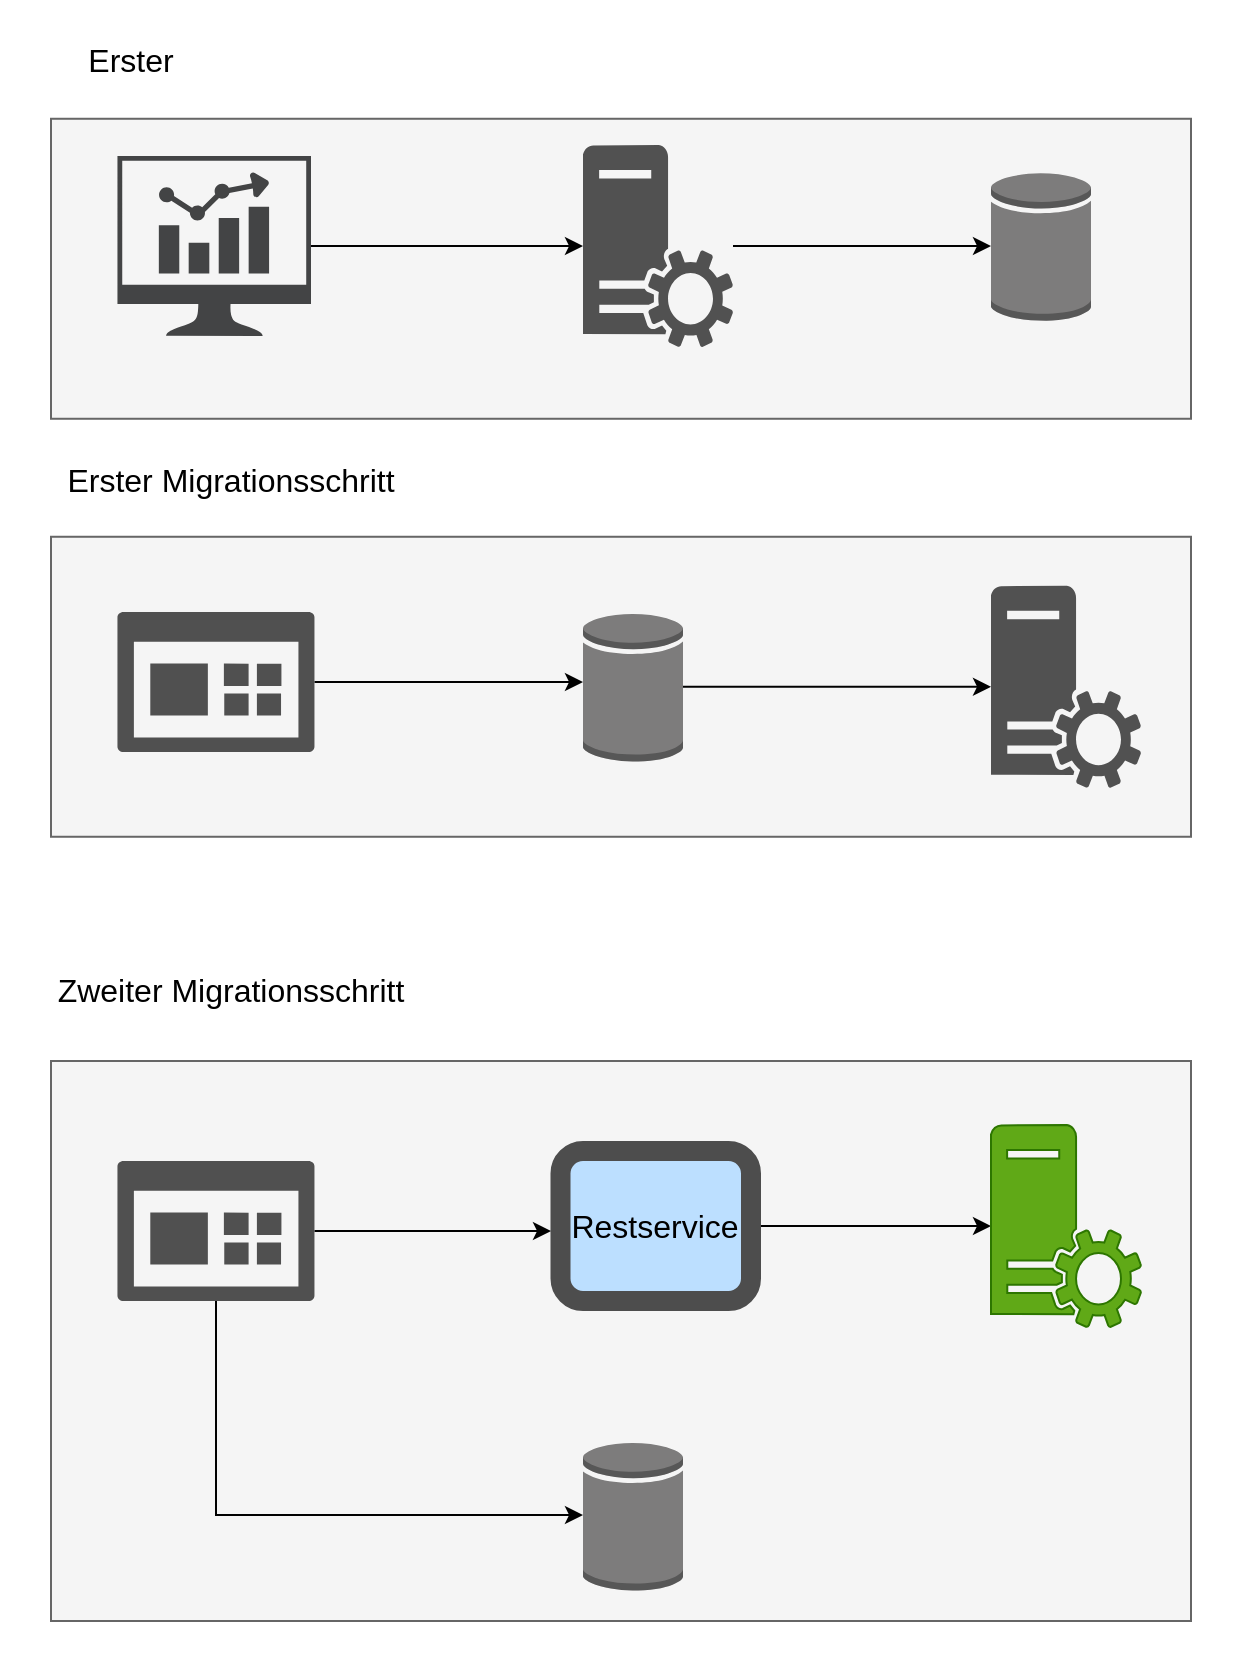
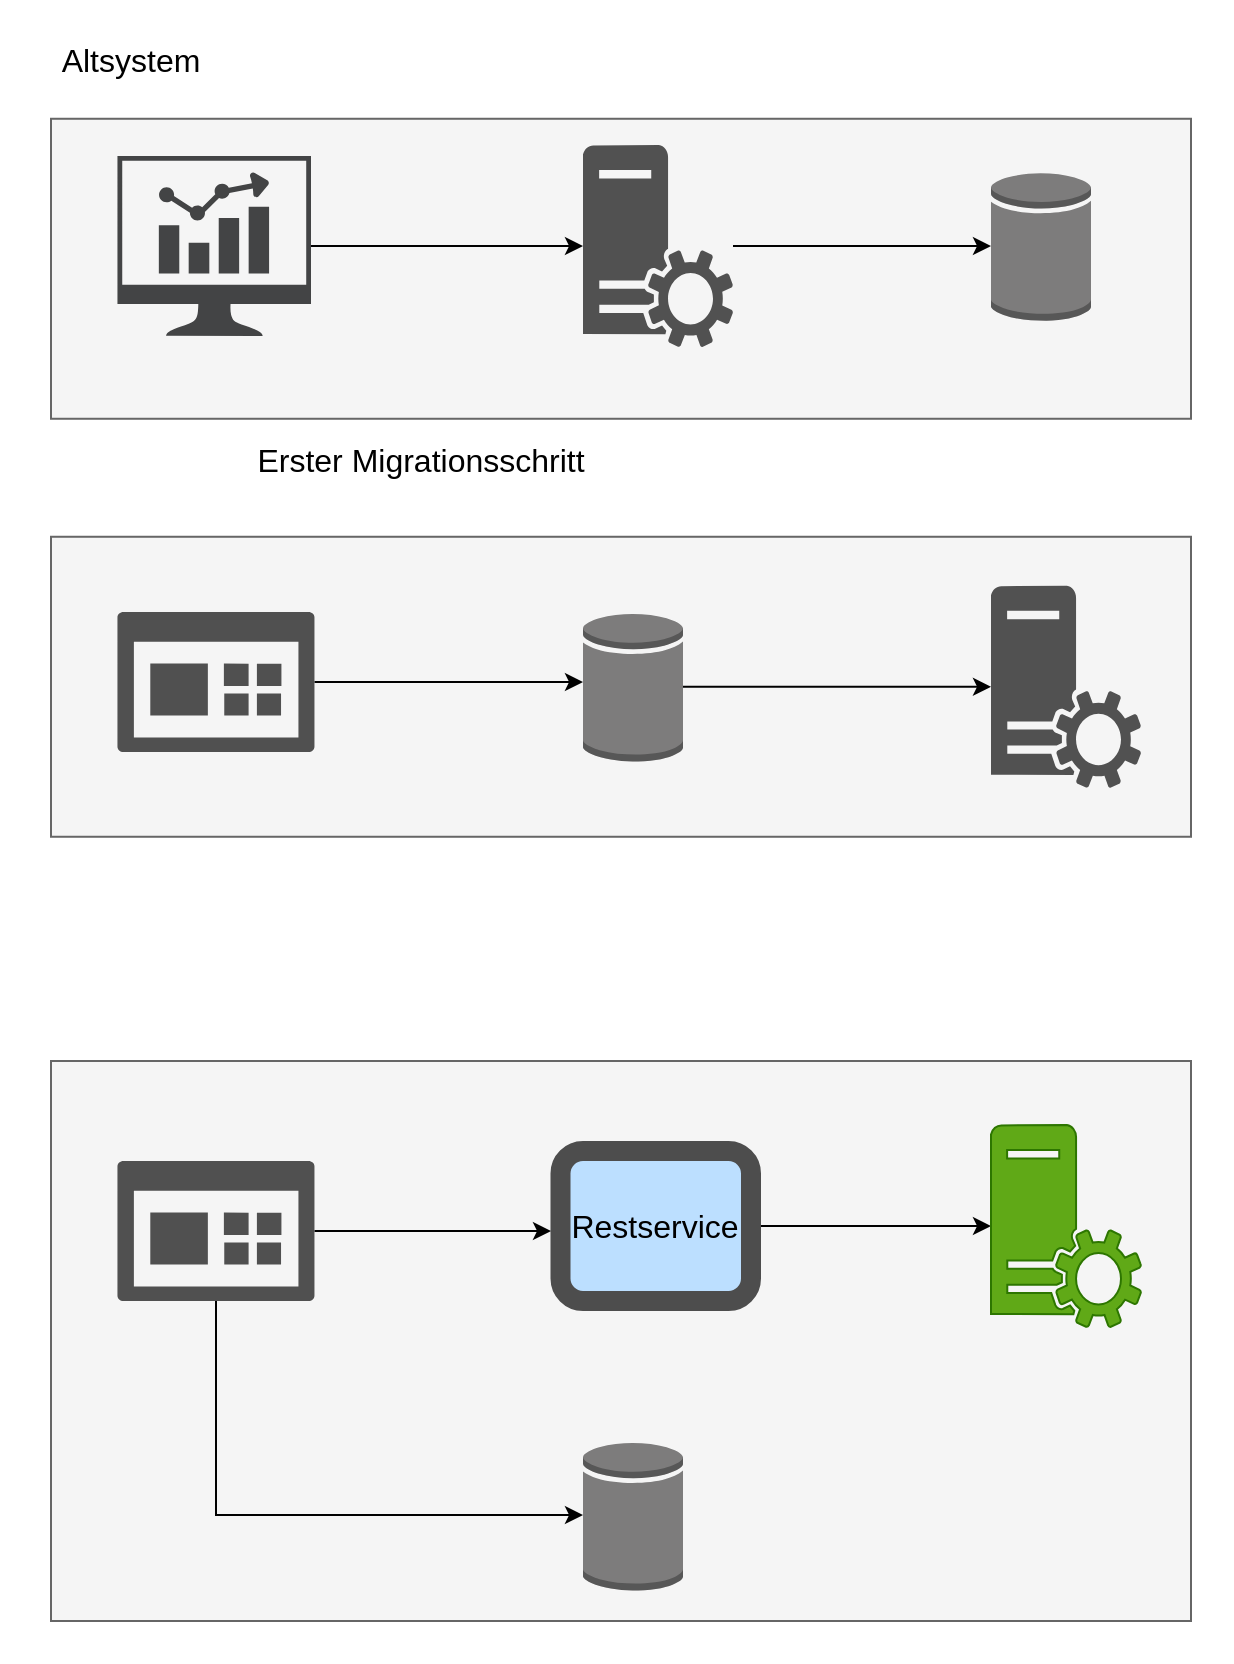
  <mxCell id="0" />
  <mxCell id="1" parent="0" />
  <mxCell id="2" value="" style="rounded=0;whiteSpace=wrap;html=1;strokeWidth=1;fillColor=#f5f5f5;strokeColor=#666666;fontColor=#333333;" vertex="1" parent="1"><mxGeometry x="25" y="530" width="570" height="280" as="geometry" /></mxCell>
  <mxCell id="3" value="" style="rounded=0;whiteSpace=wrap;html=1;strokeWidth=1;fillColor=#f5f5f5;strokeColor=#666666;fontColor=#333333;" vertex="1" parent="1"><mxGeometry x="25" y="267.88" width="570" height="150" as="geometry" /></mxCell>
  <mxCell id="4" value="" style="rounded=0;whiteSpace=wrap;html=1;strokeWidth=1;fillColor=#f5f5f5;strokeColor=#666666;fontColor=#333333;" vertex="1" parent="1"><mxGeometry x="25" y="58.88" width="570" height="150" as="geometry" /></mxCell>
  <mxCell id="5" style="edgeStyle=orthogonalEdgeStyle;rounded=0;orthogonalLoop=1;jettySize=auto;html=1;" edge="1" parent="1" source="6" target="11"><mxGeometry relative="1" as="geometry" /></mxCell>
  <mxCell id="6" value="" style="pointerEvents=1;shadow=0;dashed=0;html=1;strokeColor=none;labelPosition=center;verticalLabelPosition=bottom;verticalAlign=top;align=center;fillColor=#515151;shape=mxgraph.mscae.system_center.roles" vertex="1" parent="1"><mxGeometry x="291" y="72" width="75" height="101" as="geometry" /></mxCell>
  <mxCell id="7" style="edgeStyle=orthogonalEdgeStyle;rounded=0;orthogonalLoop=1;jettySize=auto;html=1;" edge="1" parent="1" source="8" target="6"><mxGeometry relative="1" as="geometry" /></mxCell>
  <mxCell id="8" value="" style="pointerEvents=1;shadow=0;dashed=0;html=1;strokeColor=none;fillColor=#434445;aspect=fixed;labelPosition=center;verticalLabelPosition=bottom;verticalAlign=top;align=center;outlineConnect=0;shape=mxgraph.vvd.nsx_dashboard;" vertex="1" parent="1"><mxGeometry x="58.23" y="77.5" width="96.77" height="90" as="geometry" /></mxCell>
  <mxCell id="9" style="edgeStyle=orthogonalEdgeStyle;rounded=0;orthogonalLoop=1;jettySize=auto;html=1;entryX=0;entryY=0.5;entryDx=0;entryDy=0;entryPerimeter=0;" edge="1" parent="1" source="10"><mxGeometry relative="1" as="geometry"><mxPoint x="291" y="340.5" as="targetPoint" /></mxGeometry></mxCell>
  <mxCell id="10" value="" style="pointerEvents=1;shadow=0;dashed=0;html=1;strokeColor=none;labelPosition=center;verticalLabelPosition=bottom;verticalAlign=top;align=center;fillColor=#505050;shape=mxgraph.mscae.intune.dashboard" vertex="1" parent="1"><mxGeometry x="58.23" y="305.5" width="98.5" height="70" as="geometry" /></mxCell>
  <mxCell id="11" value="" style="outlineConnect=0;dashed=0;verticalLabelPosition=bottom;verticalAlign=top;align=center;html=1;shape=mxgraph.aws3.generic_database;fillColor=#7D7C7C;gradientColor=none;" vertex="1" parent="1"><mxGeometry x="495" y="85.13" width="50" height="74.75" as="geometry" /></mxCell>
  <mxCell id="12" style="edgeStyle=orthogonalEdgeStyle;rounded=0;orthogonalLoop=1;jettySize=auto;html=1;" edge="1" parent="1" source="13" target="23"><mxGeometry relative="1" as="geometry" /></mxCell>
  <mxCell id="13" value="&lt;font style=&quot;font-size: 16px&quot;&gt;Restservice&lt;/font&gt;" style="rounded=1;whiteSpace=wrap;html=1;strokeColor=#4D4D4D;strokeWidth=10;fillColor=#BCDFFF;" vertex="1" parent="1"><mxGeometry x="279.75" y="575" width="95.25" height="75" as="geometry" /></mxCell>
- <mxCell id="14" value="&lt;font style=&quot;font-size: 16px&quot;&gt;Erster&lt;/font&gt;" style="text;html=1;align=center;verticalAlign=middle;resizable=0;points=[];autosize=1;" vertex="1" parent="1"><mxGeometry x="25" y="20" width="80" height="20" as="geometry" /></mxCell>
+ <mxCell id="14" value="&lt;font style=&quot;font-size: 16px&quot;&gt;Altsystem&lt;/font&gt;" style="text;html=1;align=center;verticalAlign=middle;resizable=0;points=[];autosize=1;" vertex="1" parent="1"><mxGeometry x="25" y="20" width="80" height="20" as="geometry" /></mxCell>
  <mxCell id="15" style="edgeStyle=orthogonalEdgeStyle;rounded=0;orthogonalLoop=1;jettySize=auto;html=1;" edge="1" parent="1" source="16" target="17"><mxGeometry relative="1" as="geometry" /></mxCell>
  <mxCell id="16" value="" style="outlineConnect=0;dashed=0;verticalLabelPosition=bottom;verticalAlign=top;align=center;html=1;shape=mxgraph.aws3.generic_database;fillColor=#7D7C7C;gradientColor=none;" vertex="1" parent="1"><mxGeometry x="291" y="305.5" width="50" height="74.75" as="geometry" /></mxCell>
  <mxCell id="17" value="" style="pointerEvents=1;shadow=0;dashed=0;html=1;strokeColor=none;labelPosition=center;verticalLabelPosition=bottom;verticalAlign=top;align=center;fillColor=#515151;shape=mxgraph.mscae.system_center.roles" vertex="1" parent="1"><mxGeometry x="495" y="292.38" width="75" height="101" as="geometry" /></mxCell>
- <mxCell id="18" value="&lt;font style=&quot;font-size: 16px&quot;&gt;Erster Migrationsschritt&lt;/font&gt;" style="text;html=1;align=center;verticalAlign=middle;resizable=0;points=[];autosize=1;" vertex="1" parent="1"><mxGeometry x="25" y="230" width="180" height="20" as="geometry" /></mxCell>
+ <mxCell id="18" value="&lt;font style=&quot;font-size: 16px&quot;&gt;Erster Migrationsschritt&lt;/font&gt;" style="text;html=1;align=center;verticalAlign=middle;resizable=0;points=[];autosize=1;" vertex="1" parent="1"><mxGeometry x="120" y="220" width="180" height="20" as="geometry" /></mxCell>
  <mxCell id="19" style="edgeStyle=orthogonalEdgeStyle;rounded=0;orthogonalLoop=1;jettySize=auto;html=1;" edge="1" parent="1" source="21"><mxGeometry relative="1" as="geometry"><mxPoint x="275" y="615" as="targetPoint" /></mxGeometry></mxCell>
  <mxCell id="20" style="edgeStyle=orthogonalEdgeStyle;rounded=0;orthogonalLoop=1;jettySize=auto;html=1;" edge="1" parent="1" source="21" target="22"><mxGeometry relative="1" as="geometry"><Array as="points"><mxPoint x="108" y="757" /></Array></mxGeometry></mxCell>
  <mxCell id="21" value="" style="pointerEvents=1;shadow=0;dashed=0;html=1;strokeColor=none;labelPosition=center;verticalLabelPosition=bottom;verticalAlign=top;align=center;fillColor=#505050;shape=mxgraph.mscae.intune.dashboard" vertex="1" parent="1"><mxGeometry x="58.23" y="580" width="98.5" height="70" as="geometry" /></mxCell>
  <mxCell id="22" value="" style="outlineConnect=0;dashed=0;verticalLabelPosition=bottom;verticalAlign=top;align=center;html=1;shape=mxgraph.aws3.generic_database;fillColor=#7D7C7C;gradientColor=none;" vertex="1" parent="1"><mxGeometry x="291" y="720" width="50" height="74.75" as="geometry" /></mxCell>
  <mxCell id="23" value="" style="pointerEvents=1;shadow=0;dashed=0;html=1;strokeColor=#2D7600;labelPosition=center;verticalLabelPosition=bottom;verticalAlign=top;align=center;fillColor=#60a917;shape=mxgraph.mscae.system_center.roles;fontColor=#ffffff;" vertex="1" parent="1"><mxGeometry x="495" y="562" width="75" height="101" as="geometry" /></mxCell>
- <mxCell id="24" value="&lt;font style=&quot;font-size: 16px&quot;&gt;Zweiter Migrationsschritt&lt;/font&gt;" style="text;html=1;align=center;verticalAlign=middle;resizable=0;points=[];autosize=1;" vertex="1" parent="1"><mxGeometry x="20" y="485" width="190" height="20" as="geometry" /></mxCell>
